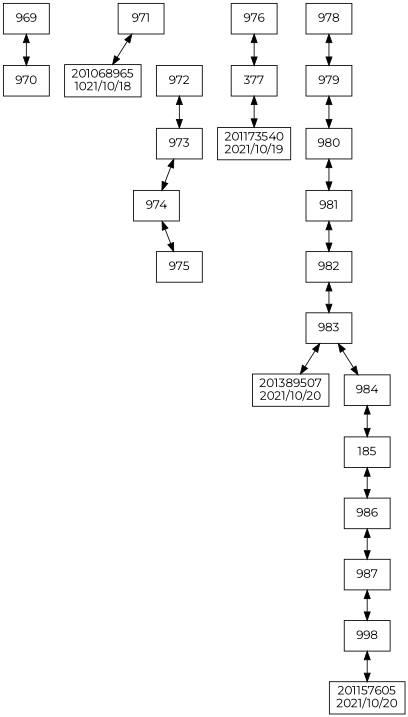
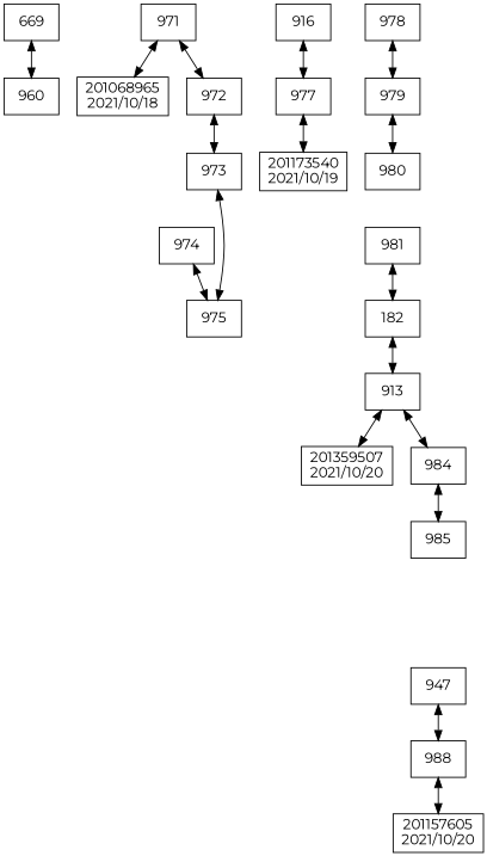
  digraph {
    compound=true
    fontname=Montserrat
    rankdir=TB
    node [fontname=Montserrat shape=box]
    edge [dir=both fontname=Montserrat]
-   n1 [label=969]
-   n2 [label=970]
+   n1 [label=669]
+   n2 [label=960]
    n3 [label=971]
-   n4 [label="201068965\n1021/10/18"]
+   n4 [label="201068965\n2021/10/18"]
    n5 [label=972]
    n6 [label=973]
    n7 [label=974]
    n8 [label=975]
-   n9 [label=976]
-   n10 [label=377]
+   n9 [label=916]
+   n10 [label=977]
    n11 [label="201173540\n2021/10/19"]
    n12 [label=978]
    n13 [label=979]
    n14 [label=980]
    n15 [label=981]
-   n16 [label=982]
-   n17 [label=983]
-   n18 [label="201389507\n2021/10/20"]
+   n16 [label=182]
+   n17 [label=913]
+   n18 [label="201359507\n2021/10/20"]
    n19 [label=984]
-   n20 [label=185]
-   n21 [label=986]
-   n22 [label=987]
-   n23 [label=998]
+   n20 [label=985]
+   n22 [label=947]
+   n23 [label=988]
    n24 [label="201157605\n2021/10/20"]
    n1 -> n2
    n3 -> n4
+   n3 -> n5
    n5 -> n6
-   n6 -> n7
+   n6 -> n8
    n7 -> n8
    n9 -> n10
    n10 -> n11
    n12 -> n13
    n13 -> n14
-   n14 -> n15
    n15 -> n16
    n16 -> n17
    n17 -> n18
    n17 -> n19
    n19 -> n20
-   n20 -> n21
-   n21 -> n22
    n22 -> n23
    n23 -> n24
  }
